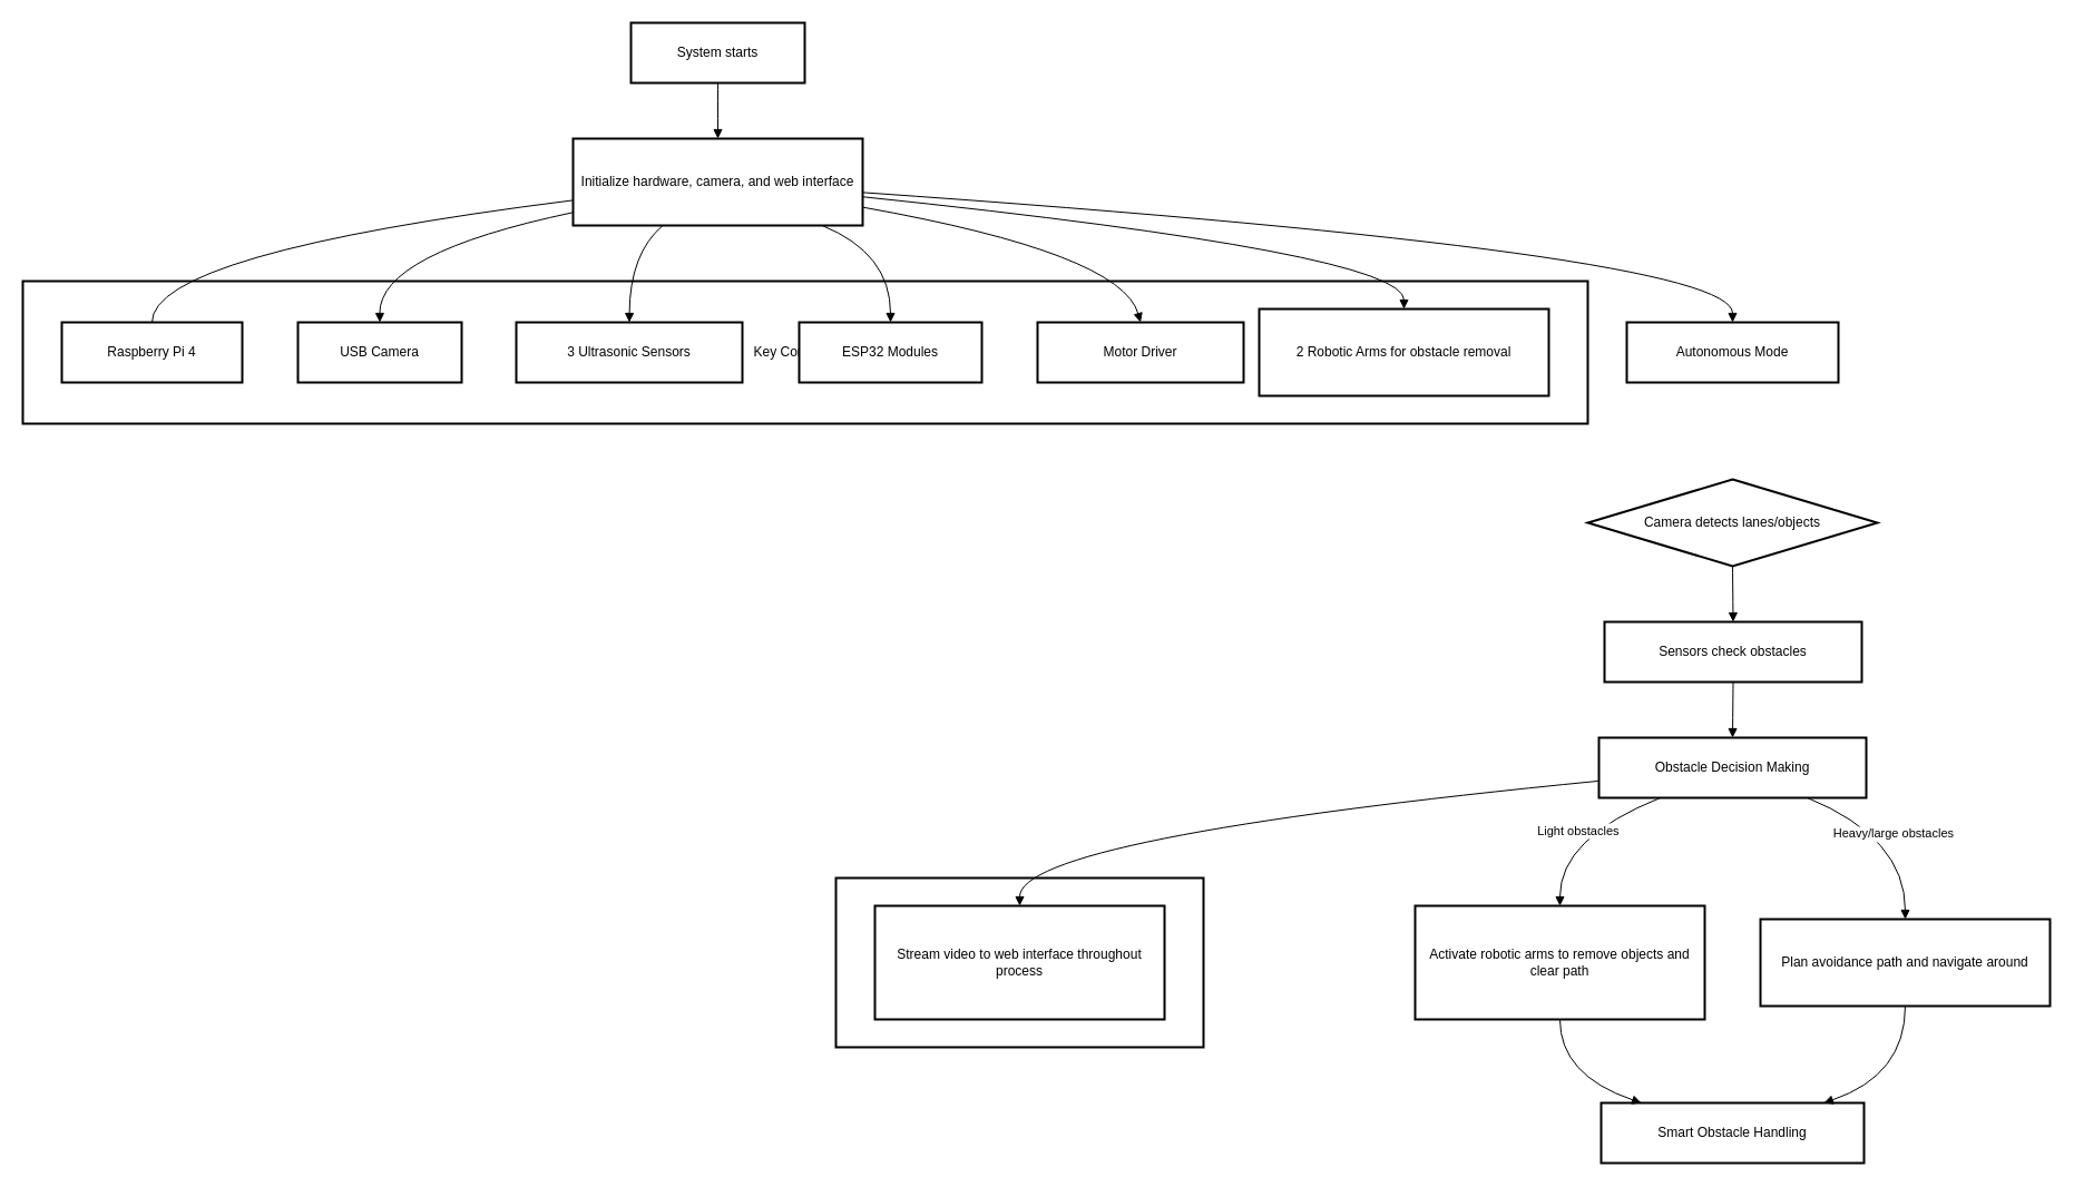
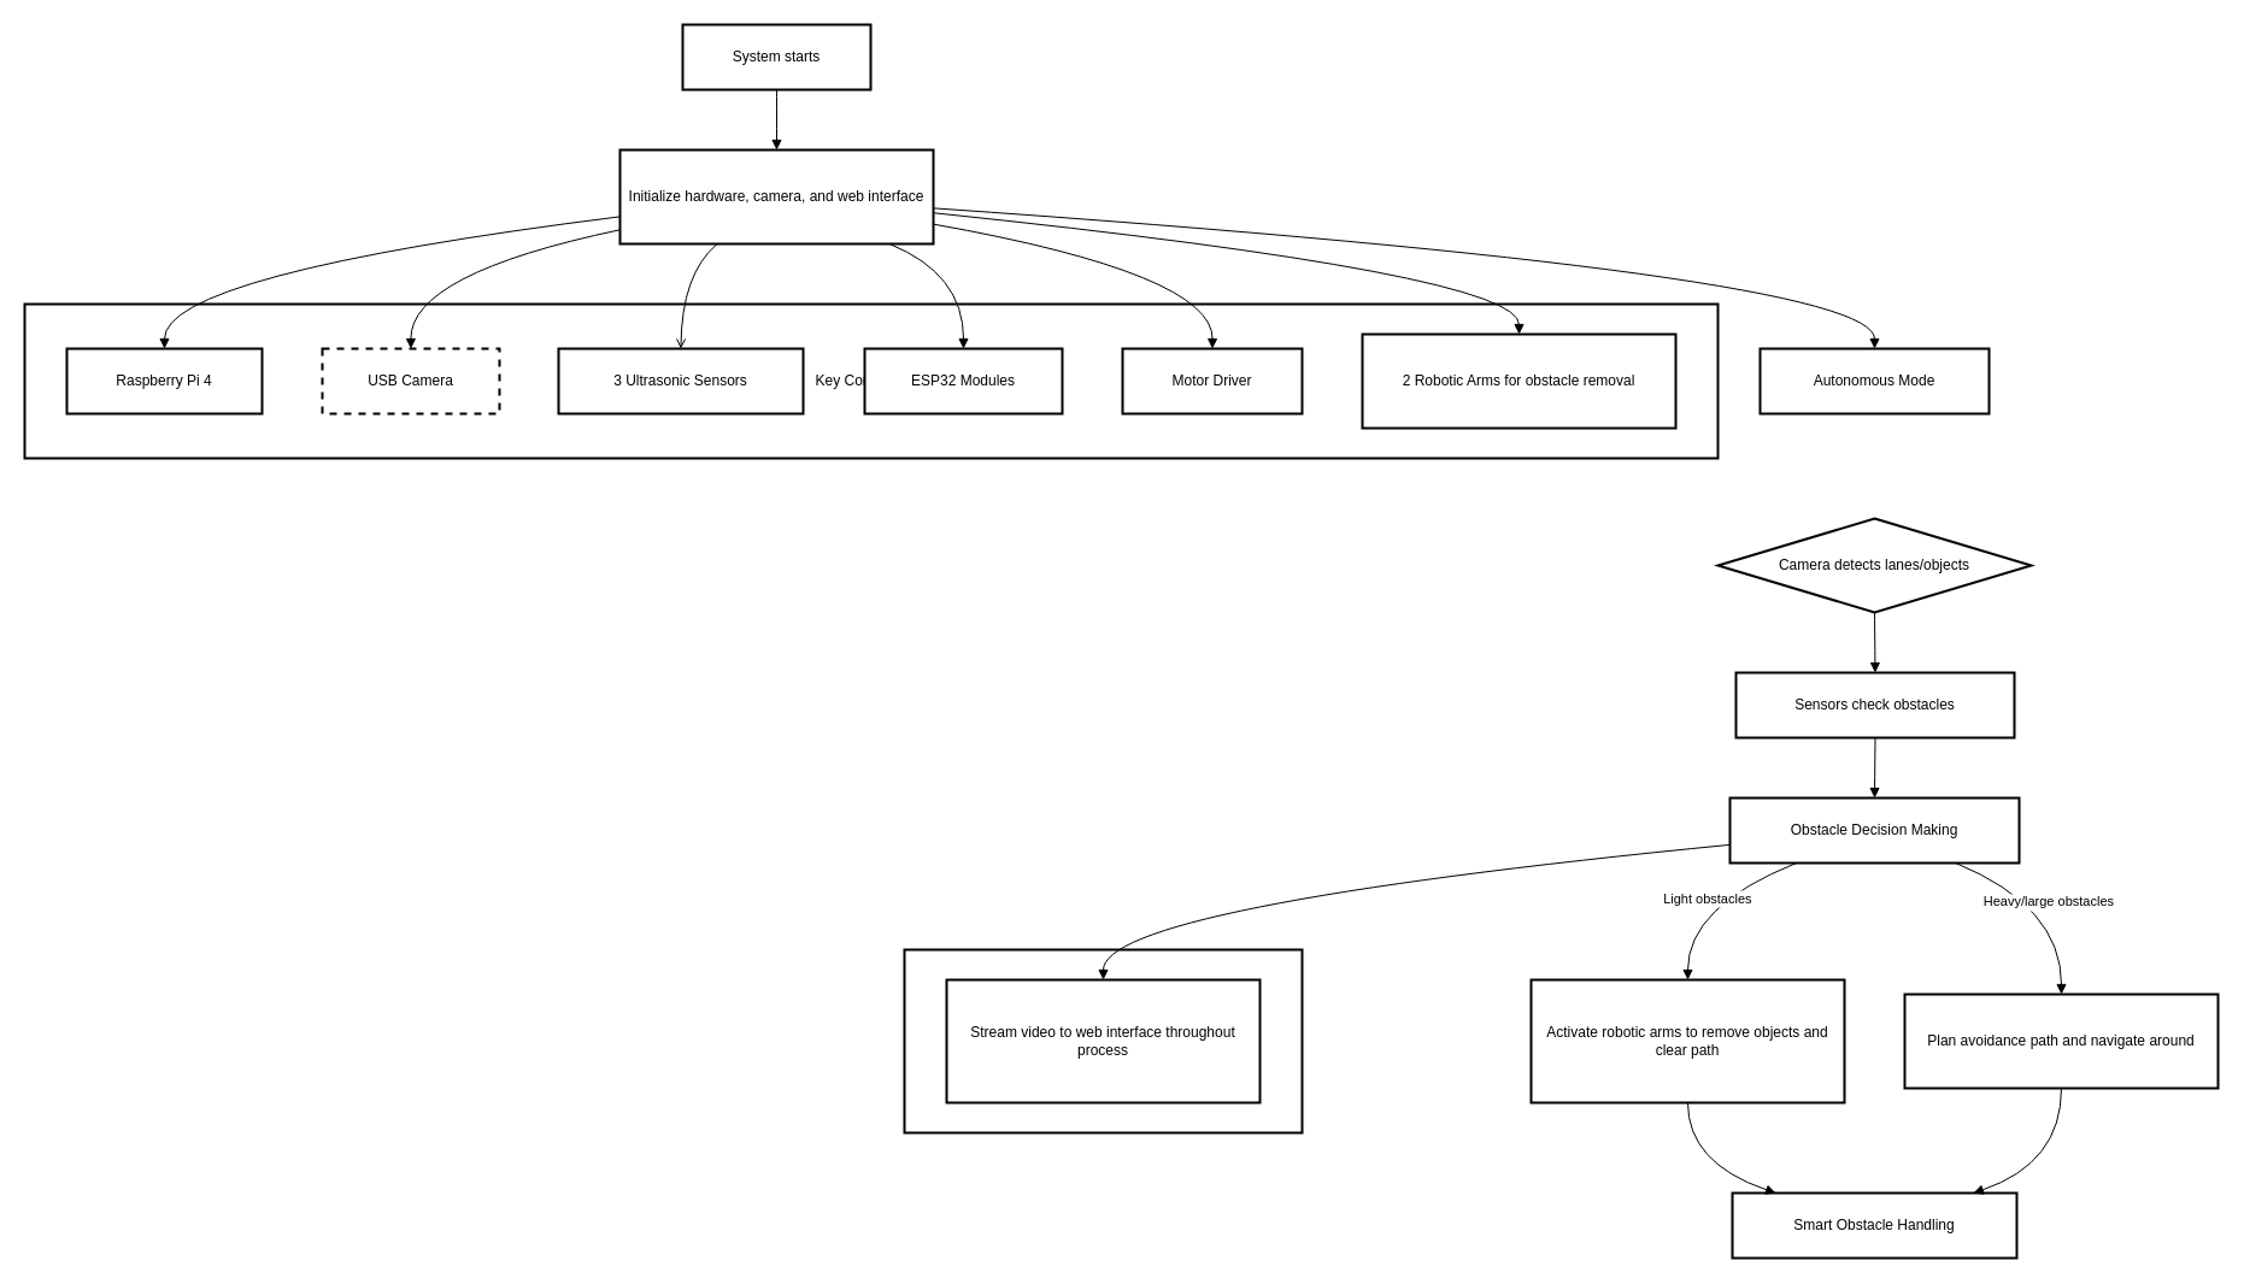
  <mxCell id="0" />
  <mxCell id="1" parent="0" />
  <mxCell id="2" value="Key Components" style="whiteSpace=wrap;strokeWidth=2;" vertex="1" parent="1"><mxGeometry x="20" y="252" width="1405" height="128" as="geometry" /></mxCell>
  <mxCell id="3" value="Continuous Operation" style="whiteSpace=wrap;strokeWidth=2;" vertex="1" parent="1"><mxGeometry x="750" y="788" width="330" height="152" as="geometry" /></mxCell>
  <mxCell id="4" value="System starts" style="whiteSpace=wrap;strokeWidth=2;" vertex="1" parent="1"><mxGeometry x="566" y="20" width="156" height="54" as="geometry" /></mxCell>
  <mxCell id="5" value="Initialize hardware, camera, and web interface" style="whiteSpace=wrap;strokeWidth=2;" vertex="1" parent="1"><mxGeometry x="514" y="124" width="260" height="78" as="geometry" /></mxCell>
  <mxCell id="6" value="Autonomous Mode" style="whiteSpace=wrap;strokeWidth=2;" vertex="1" parent="1"><mxGeometry x="1460" y="289" width="190" height="54" as="geometry" /></mxCell>
  <mxCell id="7" value="Camera detects lanes/objects" style="rhombus;whiteSpace=wrap;strokeWidth=2;" vertex="1" parent="1"><mxGeometry x="1425" y="430" width="260" height="78" as="geometry" /></mxCell>
  <mxCell id="8" value="Sensors check obstacles" style="whiteSpace=wrap;strokeWidth=2;" vertex="1" parent="1"><mxGeometry x="1440" y="558" width="231" height="54" as="geometry" /></mxCell>
  <mxCell id="9" value="Obstacle Decision Making" style="whiteSpace=wrap;strokeWidth=2;" vertex="1" parent="1"><mxGeometry x="1435" y="662" width="240" height="54" as="geometry" /></mxCell>
  <mxCell id="10" value="Activate robotic arms to remove objects and clear path" style="whiteSpace=wrap;strokeWidth=2;" vertex="1" parent="1"><mxGeometry x="1270" y="813" width="260" height="102" as="geometry" /></mxCell>
  <mxCell id="11" value="Plan avoidance path and navigate around" style="whiteSpace=wrap;strokeWidth=2;" vertex="1" parent="1"><mxGeometry x="1580" y="825" width="260" height="78" as="geometry" /></mxCell>
  <mxCell id="12" value="Stream video to web interface throughout process" style="whiteSpace=wrap;strokeWidth=2;" vertex="1" parent="1"><mxGeometry x="785" y="813" width="260" height="102" as="geometry" /></mxCell>
  <mxCell id="13" value="Raspberry Pi 4" style="whiteSpace=wrap;strokeWidth=2;" vertex="1" parent="1"><mxGeometry x="55" y="289" width="162" height="54" as="geometry" /></mxCell>
- <mxCell id="14" value="USB Camera" style="whiteSpace=wrap;strokeWidth=2;" vertex="1" parent="1"><mxGeometry x="267" y="289" width="147" height="54" as="geometry" /></mxCell>
+ <mxCell id="14" value="USB Camera" style="whiteSpace=wrap;strokeWidth=2;dashed=1;" vertex="1" parent="1"><mxGeometry x="267" y="289" width="147" height="54" as="geometry" /></mxCell>
  <mxCell id="15" value="3 Ultrasonic Sensors" style="whiteSpace=wrap;strokeWidth=2;" vertex="1" parent="1"><mxGeometry x="463" y="289" width="203" height="54" as="geometry" /></mxCell>
  <mxCell id="16" value="ESP32 Modules" style="whiteSpace=wrap;strokeWidth=2;" vertex="1" parent="1"><mxGeometry x="717" y="289" width="164" height="54" as="geometry" /></mxCell>
- <mxCell id="17" value="Motor Driver" style="whiteSpace=wrap;strokeWidth=2;" vertex="1" parent="1"><mxGeometry x="931" y="289" width="185" height="54" as="geometry" /></mxCell>
+ <mxCell id="17" value="Motor Driver" style="whiteSpace=wrap;strokeWidth=2;" vertex="1" parent="1"><mxGeometry x="931" y="289" width="149" height="54" as="geometry" /></mxCell>
  <mxCell id="18" value="2 Robotic Arms for obstacle removal" style="whiteSpace=wrap;strokeWidth=2;" vertex="1" parent="1"><mxGeometry x="1130" y="277" width="260" height="78" as="geometry" /></mxCell>
  <mxCell id="19" value="Smart Obstacle Handling" style="whiteSpace=wrap;strokeWidth=2;" vertex="1" parent="1"><mxGeometry x="1437" y="990" width="236" height="54" as="geometry" /></mxCell>
  <mxCell id="20" value="" style="curved=1;startArrow=none;endArrow=block;exitX=0.5;exitY=1;entryX=0.5;entryY=0;" edge="1" parent="1" source="4" target="5"><mxGeometry relative="1" as="geometry"><Array as="points" /></mxGeometry></mxCell>
  <mxCell id="21" value="" style="curved=1;startArrow=none;endArrow=block;exitX=1;exitY=0.62;entryX=0.5;entryY=0;" edge="1" parent="1" source="5" target="6"><mxGeometry relative="1" as="geometry"><Array as="points"><mxPoint x="1555" y="227" /></Array></mxGeometry></mxCell>
  <mxCell id="22" value="" style="curved=1;startArrow=none;endArrow=block;exitX=0.5;exitY=1;entryX=0.5;entryY=0;" edge="1" parent="1" source="7" target="8"><mxGeometry relative="1" as="geometry"><Array as="points" /></mxGeometry></mxCell>
  <mxCell id="23" value="" style="curved=1;startArrow=none;endArrow=block;exitX=0.5;exitY=1;entryX=0.5;entryY=0;" edge="1" parent="1" source="8" target="9"><mxGeometry relative="1" as="geometry"><Array as="points" /></mxGeometry></mxCell>
  <mxCell id="24" value="Light obstacles" style="curved=1;startArrow=none;endArrow=block;exitX=0.23;exitY=1;entryX=0.5;entryY=0;" edge="1" parent="1" source="9" target="10"><mxGeometry relative="1" as="geometry"><Array as="points"><mxPoint x="1400" y="752" /></Array></mxGeometry></mxCell>
  <mxCell id="25" value="Heavy/large obstacles" style="curved=1;startArrow=none;endArrow=block;exitX=0.78;exitY=1;entryX=0.5;entryY=0.01;" edge="1" parent="1" source="9" target="11"><mxGeometry relative="1" as="geometry"><Array as="points"><mxPoint x="1710" y="752" /></Array></mxGeometry></mxCell>
  <mxCell id="26" value="" style="curved=1;startArrow=none;endArrow=block;exitX=0;exitY=0.72;entryX=0.5;entryY=0;" edge="1" parent="1" source="9" target="12"><mxGeometry relative="1" as="geometry"><Array as="points"><mxPoint x="915" y="752" /></Array></mxGeometry></mxCell>
- <mxCell id="27" value="" style="curved=1;startArrow=none;endArrow=none;exitX=0;exitY=0.71;entryX=0.5;entryY=0;" edge="1" parent="1" source="5" target="13"><mxGeometry relative="1" as="geometry"><Array as="points"><mxPoint x="136" y="227" /></Array></mxGeometry></mxCell>
+ <mxCell id="27" value="" style="curved=1;startArrow=none;endArrow=block;exitX=0;exitY=0.71;entryX=0.5;entryY=0;" edge="1" parent="1" source="5" target="13"><mxGeometry relative="1" as="geometry"><Array as="points"><mxPoint x="136" y="227" /></Array></mxGeometry></mxCell>
  <mxCell id="28" value="" style="curved=1;startArrow=none;endArrow=block;exitX=0;exitY=0.85;entryX=0.5;entryY=0;" edge="1" parent="1" source="5" target="14"><mxGeometry relative="1" as="geometry"><Array as="points"><mxPoint x="340" y="227" /></Array></mxGeometry></mxCell>
- <mxCell id="29" value="" style="curved=1;startArrow=none;endArrow=block;exitX=0.31;exitY=1;entryX=0.5;entryY=0;" edge="1" parent="1" source="5" target="15"><mxGeometry relative="1" as="geometry"><Array as="points"><mxPoint x="565" y="227" /></Array></mxGeometry></mxCell>
+ <mxCell id="29" value="" style="curved=1;startArrow=none;endArrow=open;exitX=0.31;exitY=1;entryX=0.5;entryY=0;" edge="1" parent="1" source="5" target="15"><mxGeometry relative="1" as="geometry"><Array as="points"><mxPoint x="565" y="227" /></Array></mxGeometry></mxCell>
  <mxCell id="30" value="" style="curved=1;startArrow=none;endArrow=block;exitX=0.86;exitY=1;entryX=0.5;entryY=0;" edge="1" parent="1" source="5" target="16"><mxGeometry relative="1" as="geometry"><Array as="points"><mxPoint x="799" y="227" /></Array></mxGeometry></mxCell>
  <mxCell id="31" value="" style="curved=1;startArrow=none;endArrow=block;exitX=1;exitY=0.79;entryX=0.5;entryY=0;" edge="1" parent="1" source="5" target="17"><mxGeometry relative="1" as="geometry"><Array as="points"><mxPoint x="1006" y="227" /></Array></mxGeometry></mxCell>
  <mxCell id="32" value="" style="curved=1;startArrow=none;endArrow=block;exitX=1;exitY=0.67;entryX=0.5;entryY=0;" edge="1" parent="1" source="5" target="18"><mxGeometry relative="1" as="geometry"><Array as="points"><mxPoint x="1260" y="227" /></Array></mxGeometry></mxCell>
  <mxCell id="33" value="" style="curved=1;startArrow=none;endArrow=block;exitX=0.5;exitY=1;entryX=0.16;entryY=0.01;" edge="1" parent="1" source="10" target="19"><mxGeometry relative="1" as="geometry"><Array as="points"><mxPoint x="1400" y="965" /></Array></mxGeometry></mxCell>
  <mxCell id="34" value="" style="curved=1;startArrow=none;endArrow=block;exitX=0.5;exitY=1.01;entryX=0.84;entryY=0.01;" edge="1" parent="1" source="11" target="19"><mxGeometry relative="1" as="geometry"><Array as="points"><mxPoint x="1710" y="965" /></Array></mxGeometry></mxCell>
